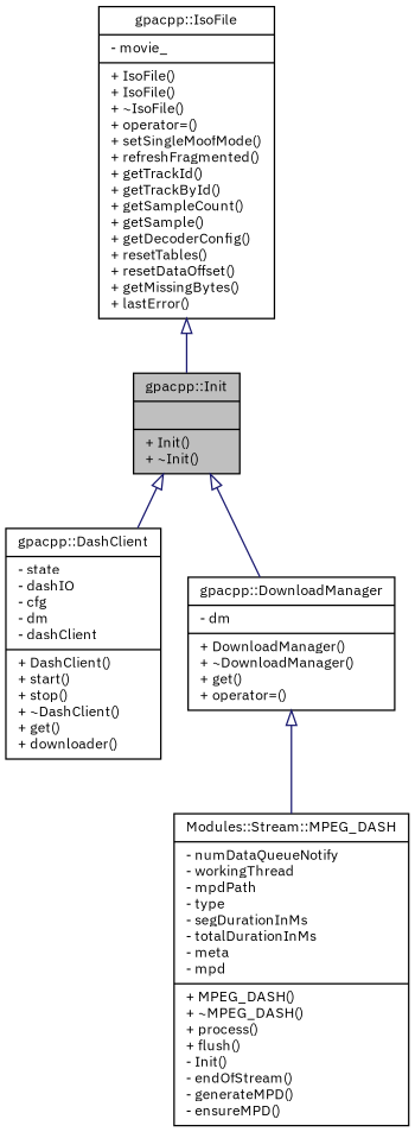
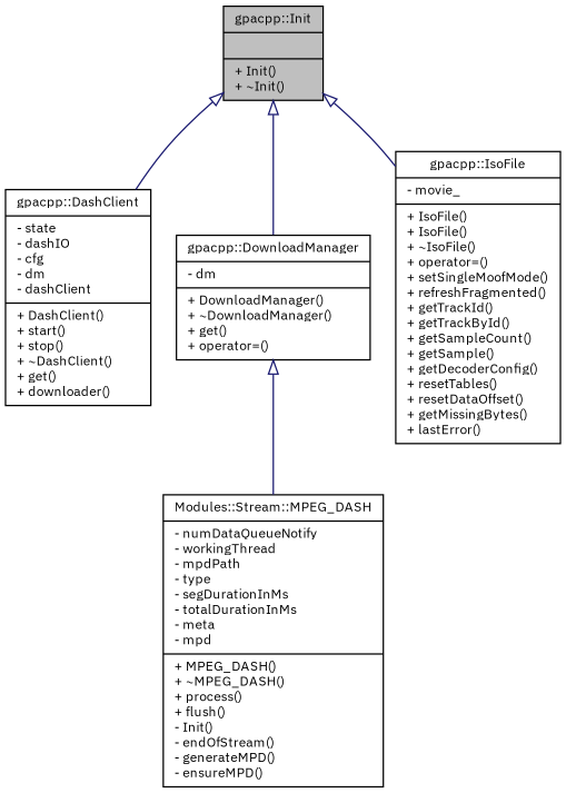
  digraph {
    fontname="IBM Plex Sans"
    node [color=black fillcolor=white fontname="IBM Plex Sans" fontsize=10 shape=record style=filled]
    edge [arrowtail=onormal color=midnightblue dir=back fontname="IBM Plex Sans" fontsize=10 labelfontname=Helvetica labelfontsize=10 style=solid]
    n1 [fillcolor=grey75 fontcolor=black height=0.2 label="{gpacpp::Init\n||+ Init()\l+ ~Init()\l}" width=0.4]
    n2 [height=0.2 label="{gpacpp::DashClient\n|- state\l- dashIO\l- cfg\l- dm\l- dashClient\l|+ DashClient()\l+ start()\l+ stop()\l+ ~DashClient()\l+ get()\l+ downloader()\l}" width=0.4]
    n3 [height=0.2 label="{gpacpp::DownloadManager\n|- dm\l|+ DownloadManager()\l+ ~DownloadManager()\l+ get()\l+ operator=()\l}" width=0.4]
    n4 [height=0.2 label="{gpacpp::IsoFile\n|- movie_\l|+ IsoFile()\l+ IsoFile()\l+ ~IsoFile()\l+ operator=()\l+ setSingleMoofMode()\l+ refreshFragmented()\l+ getTrackId()\l+ getTrackById()\l+ getSampleCount()\l+ getSample()\l+ getDecoderConfig()\l+ resetTables()\l+ resetDataOffset()\l+ getMissingBytes()\l+ lastError()\l}" width=0.4]
    n5 [height=0.2 label="{Modules::Stream::MPEG_DASH\n|- numDataQueueNotify\l- workingThread\l- mpdPath\l- type\l- segDurationInMs\l- totalDurationInMs\l- meta\l- mpd\l|+ MPEG_DASH()\l+ ~MPEG_DASH()\l+ process()\l+ flush()\l- Init()\l- endOfStream()\l- generateMPD()\l- ensureMPD()\l}" width=0.4]
    n1 -> n2
    n1 -> n3
-   n4 -> n1
+   n1 -> n4
    n3 -> n5
  }
